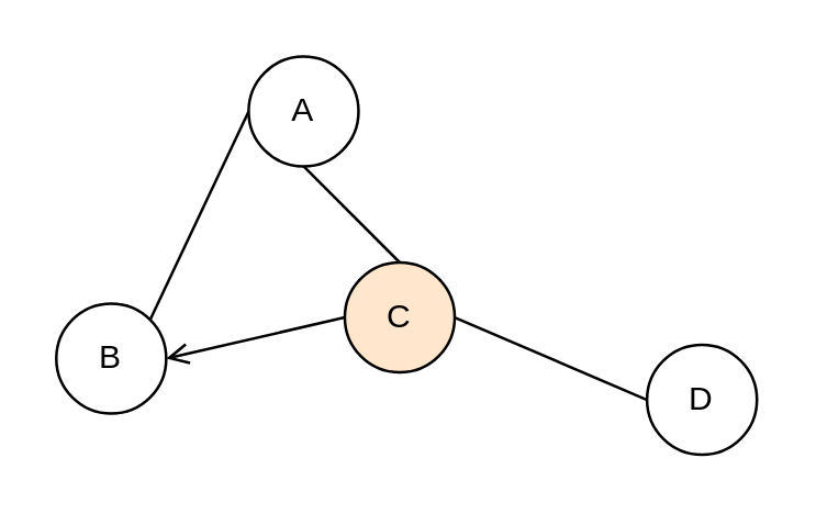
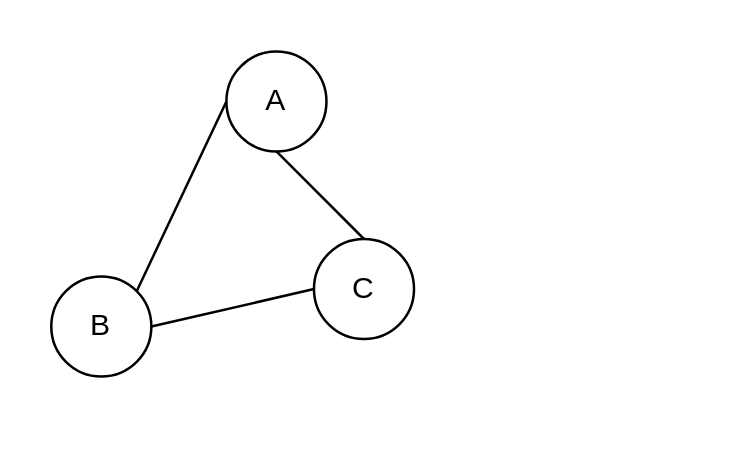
  <mxCell id="0" />
  <mxCell id="1" parent="0" />
  <mxCell id="2" value="A" style="ellipse;whiteSpace=wrap;html=1;" vertex="1" parent="1"><mxGeometry x="90" y="20" width="40" height="40" as="geometry" /></mxCell>
  <mxCell id="3" value="B" style="ellipse;whiteSpace=wrap;html=1;" vertex="1" parent="1"><mxGeometry x="20" y="110" width="40" height="40" as="geometry" /></mxCell>
- <mxCell id="4" value="D" style="ellipse;whiteSpace=wrap;html=1;" vertex="1" parent="1"><mxGeometry x="235" y="125" width="40" height="40" as="geometry" /></mxCell>
- <mxCell id="5" value="C" style="ellipse;whiteSpace=wrap;html=1;fillColor=#ffe6cc;" vertex="1" parent="1"><mxGeometry x="125" y="95" width="40" height="40" as="geometry" /></mxCell>
- <mxCell id="6" value="" style="endArrow=open;html=1;rounded=0;entryX=1;entryY=0.5;entryDx=0;entryDy=0;exitX=0;exitY=0.5;exitDx=0;exitDy=0;" edge="1" parent="1" source="5" target="3"><mxGeometry width="50" height="50" relative="1" as="geometry"><mxPoint x="75" y="275" as="sourcePoint" /><mxPoint x="125" y="225" as="targetPoint" /></mxGeometry></mxCell>
+ <mxCell id="5" value="C" style="ellipse;whiteSpace=wrap;html=1;" vertex="1" parent="1"><mxGeometry x="125" y="95" width="40" height="40" as="geometry" /></mxCell>
+ <mxCell id="6" value="" style="endArrow=none;html=1;rounded=0;entryX=1;entryY=0.5;entryDx=0;entryDy=0;exitX=0;exitY=0.5;exitDx=0;exitDy=0;" edge="1" parent="1" source="5" target="3"><mxGeometry width="50" height="50" relative="1" as="geometry"><mxPoint x="75" y="275" as="sourcePoint" /><mxPoint x="125" y="225" as="targetPoint" /></mxGeometry></mxCell>
  <mxCell id="7" value="" style="endArrow=none;html=1;rounded=0;entryX=0;entryY=0.5;entryDx=0;entryDy=0;exitX=1;exitY=0;exitDx=0;exitDy=0;" edge="1" parent="1" source="3" target="2"><mxGeometry width="50" height="50" relative="1" as="geometry"><mxPoint x="135" y="125" as="sourcePoint" /><mxPoint x="65" y="155" as="targetPoint" /></mxGeometry></mxCell>
- <mxCell id="8" value="" style="endArrow=none;html=1;rounded=0;entryX=0;entryY=0.5;entryDx=0;entryDy=0;exitX=1;exitY=0.5;exitDx=0;exitDy=0;" edge="1" parent="1" source="5" target="4"><mxGeometry width="50" height="50" relative="1" as="geometry"><mxPoint x="145" y="135" as="sourcePoint" /><mxPoint x="75" y="165" as="targetPoint" /></mxGeometry></mxCell>
  <mxCell id="9" value="" style="endArrow=none;html=1;rounded=0;entryX=0.5;entryY=1;entryDx=0;entryDy=0;" edge="1" parent="1" target="2"><mxGeometry width="50" height="50" relative="1" as="geometry"><mxPoint x="145" y="95" as="sourcePoint" /><mxPoint x="85" y="175" as="targetPoint" /></mxGeometry></mxCell>
